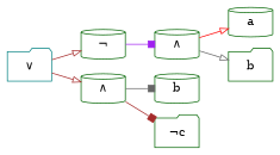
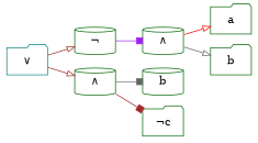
  digraph {
    bgcolor="#ffffff"
    rankdir=LR
    node [color=darkgreen fillcolor="#ffffff" fontcolor="#000000" shape=folder style=filled]
    edge [color=brown fontcolor="#000000" style=solid arrowhead=onormal]
    n1 [color=teal label="∨"]
    n2 [label="¬" shape=cylinder]
    n3 [label="∧" shape=cylinder]
    n4 [label="∧" shape=cylinder]
-   n5 [label=a shape=cylinder]
+   n5 [label=a]
    n6 [label=b]
    n7 [label=b shape=cylinder]
    n8 [label="¬c"]
    n1 -> n2
    n1 -> n3
    n2 -> n4 [color=purple arrowhead=box]
    n3 -> n7 [color=gray40 arrowhead=box]
    n3 -> n8 [arrowhead=box]
    n4 -> n5 [color=red]
    n4 -> n6 [color=gray40]
  }
